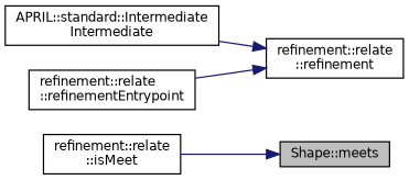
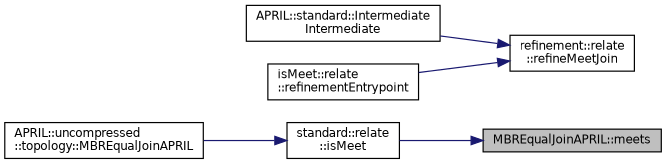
  digraph {
    rankdir=RL
    node [color=black fontname=Helvetica fontsize=10 shape=record]
    edge [color=midnightblue dir=back fontname=Helvetica fontsize=10 labelfontname=Helvetica labelfontsize=10 style=solid]
-   n1 [fillcolor=grey75 fontcolor=black height=0.2 label="Shape::meets" style=filled width=0.4]
-   n2 [height=0.2 label="refinement::relate\l::isMeet" width=0.4]
-   n4 [height=0.2 label="refinement::relate\l::refinement" width=0.4]
+   n1 [fillcolor=grey75 fontcolor=black height=0.2 label="MBREqualJoinAPRIL::meets" style=filled width=0.4]
+   n2 [height=0.2 label="standard::relate\l::isMeet" width=0.4]
+   n3 [height=0.2 label="APRIL::uncompressed\l::topology::MBREqualJoinAPRIL" width=0.4]
+   n4 [height=0.2 label="refinement::relate\l::refineMeetJoin" width=0.4]
    n5 [height=0.2 label="APRIL::standard::Intermediate\lIntermediate" width=0.4]
-   n6 [height=0.2 label="refinement::relate\l::refinementEntrypoint" width=0.4]
+   n6 [height=0.2 label="isMeet::relate\l::refinementEntrypoint" width=0.4]
    n1 -> n2
+   n2 -> n3
    n4 -> n5
    n4 -> n6
  }
